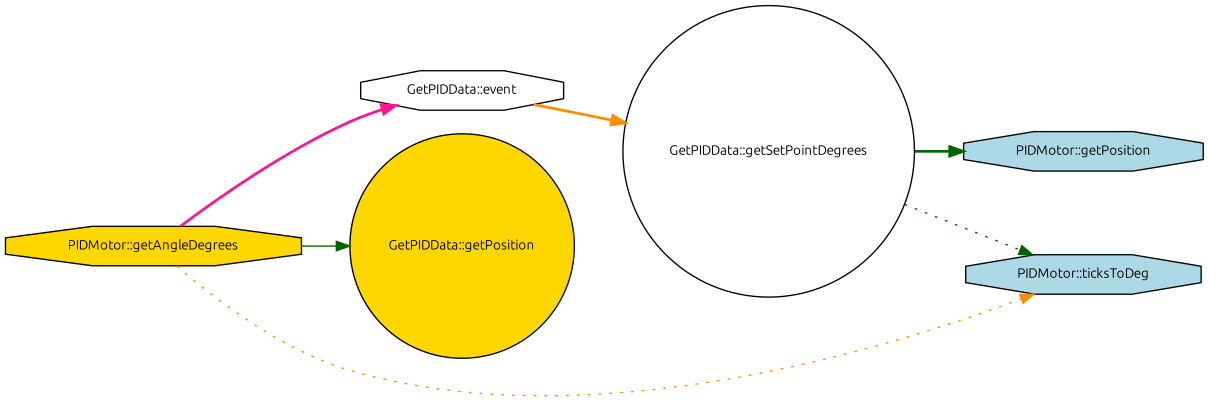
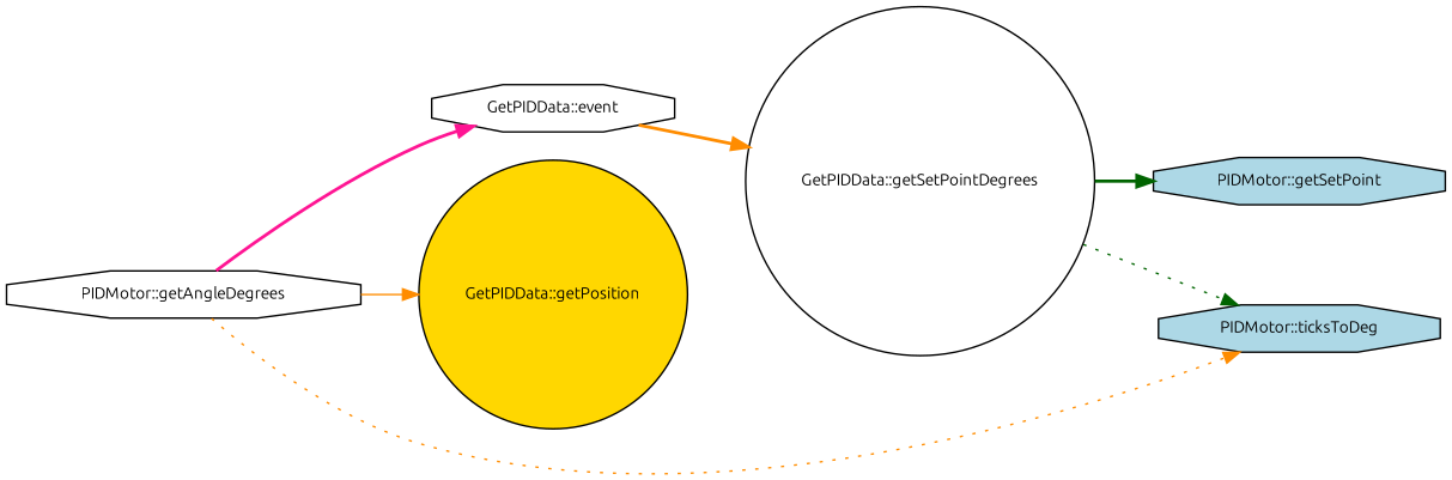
  digraph {
    fontname=Ubuntu
    rankdir=LR
    node [color=black fillcolor=white fontname=Ubuntu fontsize=10 shape=octagon style=filled]
    edge [color=darkgreen fontname=Ubuntu fontsize=10 labelfontname=Helvetica labelfontsize=10 style=bold]
    n1 [fontcolor=black height=0.2 label="GetPIDData::event" width=0.4]
    n2 [height=0.2 label="GetPIDData::getSetPointDegrees" shape=circle width=0.4]
-   n3 [fillcolor=gold height=0.2 label="PIDMotor::getAngleDegrees" width=0.4]
+   n3 [height=0.2 label="PIDMotor::getAngleDegrees" width=0.4]
    n4 [fillcolor=gold height=0.2 label="GetPIDData::getPosition" shape=circle width=0.4]
    n5 [fillcolor=lightblue height=0.2 label="PIDMotor::ticksToDeg" width=0.4]
-   n6 [fillcolor=lightblue height=0.2 label="PIDMotor::getPosition" width=0.4]
+   n6 [fillcolor=lightblue height=0.2 label="PIDMotor::getSetPoint" width=0.4]
    n1 -> n2 [color=darkorange]
    n2 -> n5 [style=dotted]
    n2 -> n6
    n3 -> n1 [color=deeppink]
-   n3 -> n4 [style=solid]
+   n3 -> n4 [color=darkorange style=solid]
    n3 -> n5 [color=darkorange style=dotted]
  }
